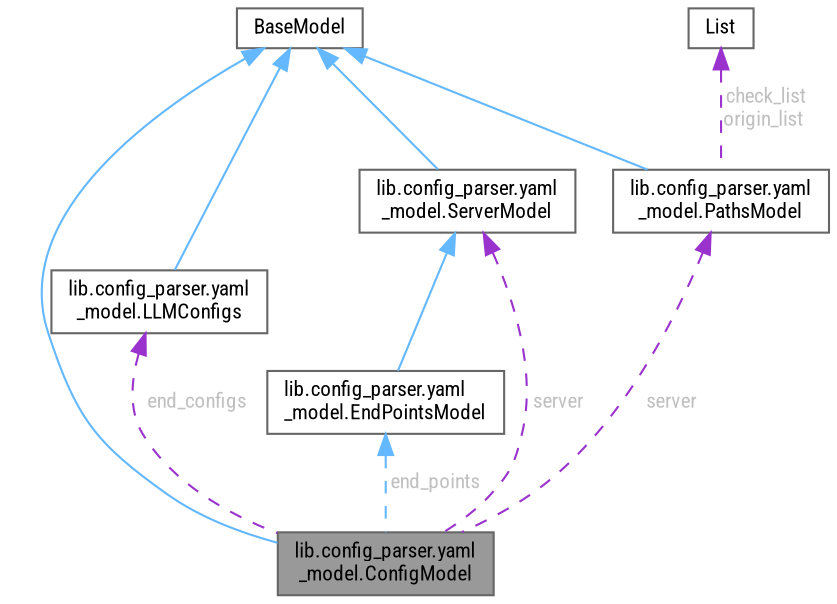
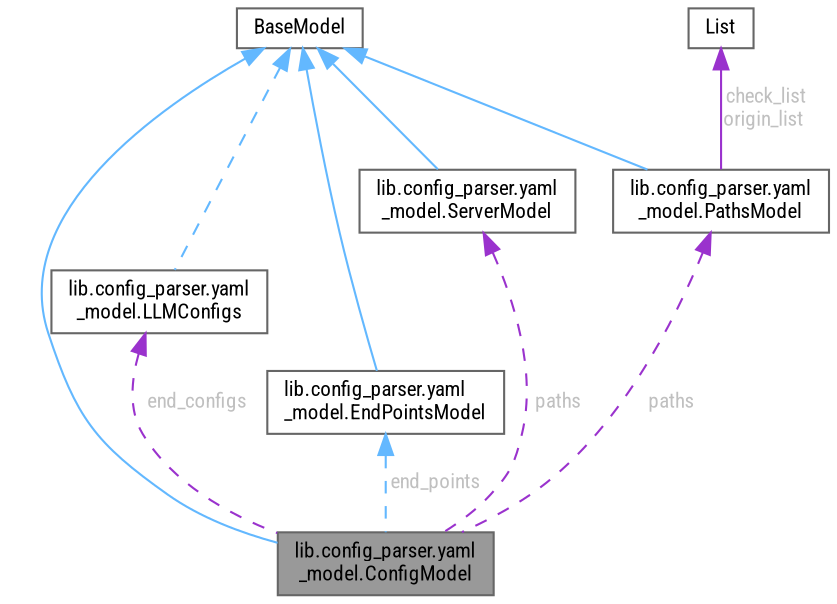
  digraph {
    fontname="Roboto Condensed"
    rankdir=TB
    node [color=gray40 fillcolor=white fontname="Roboto Condensed" fontsize=10 shape=box style=filled]
    edge [color=steelblue1 dir=back fontname="Roboto Condensed" fontsize=10 labelfontname=Helvetica labelfontsize=10 style=solid]
    n1 [fillcolor=grey60 fontcolor=black height=0.2 label="lib.config_parser.yaml\l_model.ConfigModel" width=0.4]
    n2 [height=0.2 label=BaseModel width=0.4]
    n3 [height=0.2 label="lib.config_parser.yaml\l_model.LLMConfigs" width=0.4]
    n4 [height=0.2 label="lib.config_parser.yaml\l_model.EndPointsModel" width=0.4]
    n5 [height=0.2 label="lib.config_parser.yaml\l_model.ServerModel" width=0.4]
    n6 [height=0.2 label="lib.config_parser.yaml\l_model.PathsModel" width=0.4]
    n7 [height=0.2 label=List width=0.4]
    n2 -> n1
-   n2 -> n3
-   n5 -> n4
+   n2 -> n3 [style=dashed]
+   n2 -> n4
    n2 -> n5
    n2 -> n6
    n3 -> n1 [color=darkorchid3 fontcolor=grey label=" end_configs" style=dashed]
    n4 -> n1 [fontcolor=grey label=" end_points" style=dashed]
-   n5 -> n1 [color=darkorchid3 fontcolor=grey label=" server" style=dashed]
-   n6 -> n1 [color=darkorchid3 fontcolor=grey label=" server" style=dashed]
-   n7 -> n6 [color=darkorchid3 fontcolor=grey label=" check_list\norigin_list" style=dashed]
+   n5 -> n1 [color=darkorchid3 fontcolor=grey label=" paths" style=dashed]
+   n6 -> n1 [color=darkorchid3 fontcolor=grey label=" paths" style=dashed]
+   n7 -> n6 [color=darkorchid3 fontcolor=grey label=" check_list\norigin_list"]
  }
